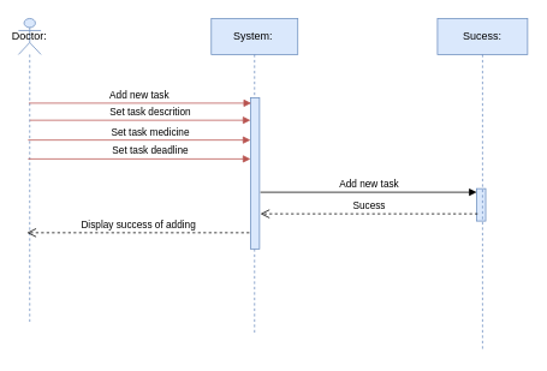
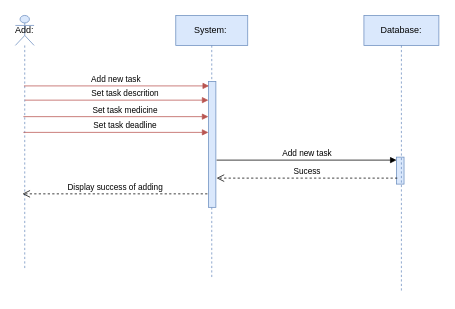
  <mxCell id="0" />
  <mxCell id="1" parent="0" />
- <mxCell id="2" value="Doctor:" style="shape=umlLifeline;perimeter=lifelinePerimeter;whiteSpace=wrap;html=1;container=1;dropTarget=0;collapsible=0;recursiveResize=0;outlineConnect=0;portConstraint=eastwest;newEdgeStyle={&quot;curved&quot;:0,&quot;rounded&quot;:0};participant=umlActor;fillColor=#dae8fc;strokeColor=#6c8ebf;" parent="1" vertex="1"><mxGeometry x="20" y="20" width="25" height="340" as="geometry" /></mxCell>
+ <mxCell id="2" value="Add:" style="shape=umlLifeline;perimeter=lifelinePerimeter;whiteSpace=wrap;html=1;container=1;dropTarget=0;collapsible=0;recursiveResize=0;outlineConnect=0;portConstraint=eastwest;newEdgeStyle={&quot;curved&quot;:0,&quot;rounded&quot;:0};participant=umlActor;fillColor=#dae8fc;strokeColor=#6c8ebf;" parent="1" vertex="1"><mxGeometry x="20" y="20" width="25" height="340" as="geometry" /></mxCell>
  <mxCell id="3" value="System:&amp;nbsp;" style="shape=umlLifeline;perimeter=lifelinePerimeter;whiteSpace=wrap;html=1;container=1;dropTarget=0;collapsible=0;recursiveResize=0;outlineConnect=0;portConstraint=eastwest;newEdgeStyle={&quot;curved&quot;:0,&quot;rounded&quot;:0};fillColor=#dae8fc;strokeColor=#6c8ebf;" parent="1" vertex="1"><mxGeometry x="234" y="20" width="96" height="349" as="geometry" /></mxCell>
  <mxCell id="4" value="" style="html=1;points=[[0,0,0,0,5],[0,1,0,0,-5],[1,0,0,0,5],[1,1,0,0,-5]];perimeter=orthogonalPerimeter;outlineConnect=0;targetShapes=umlLifeline;portConstraint=eastwest;newEdgeStyle={&quot;curved&quot;:0,&quot;rounded&quot;:0};fillColor=#dae8fc;strokeColor=#6c8ebf;" parent="3" vertex="1"><mxGeometry x="43.5" y="88" width="10" height="168" as="geometry" /></mxCell>
  <mxCell id="5" value="" style="html=1;points=[[0,0,0,0,5],[0,1,0,0,-5],[1,0,0,0,5],[1,1,0,0,-5]];perimeter=orthogonalPerimeter;outlineConnect=0;targetShapes=umlLifeline;portConstraint=eastwest;newEdgeStyle={&quot;curved&quot;:0,&quot;rounded&quot;:0};fillColor=#dae8fc;strokeColor=#6c8ebf;" parent="3" vertex="1"><mxGeometry x="294.5" y="189" width="10" height="36" as="geometry" /></mxCell>
  <mxCell id="6" value="Add new task" style="html=1;verticalAlign=bottom;endArrow=block;curved=0;rounded=0;" parent="3" target="5" edge="1"><mxGeometry width="80" relative="1" as="geometry"><mxPoint x="54.5" y="193" as="sourcePoint" /><mxPoint x="296.5" y="193" as="targetPoint" /></mxGeometry></mxCell>
  <mxCell id="7" value="Add new task" style="html=1;verticalAlign=bottom;endArrow=block;curved=0;rounded=0;fillColor=#f8cecc;strokeColor=#b85450;" parent="3" edge="1"><mxGeometry x="-0.004" width="80" relative="1" as="geometry"><mxPoint x="-202.503" y="94" as="sourcePoint" /><mxPoint x="44.33" y="94" as="targetPoint" /><mxPoint as="offset" /></mxGeometry></mxCell>
  <mxCell id="8" value="&amp;nbsp; &amp;nbsp; &amp;nbsp; &amp;nbsp; Set task descrition" style="html=1;verticalAlign=bottom;endArrow=block;curved=0;rounded=0;fillColor=#f8cecc;strokeColor=#b85450;" parent="3" target="4" edge="1"><mxGeometry x="-0.004" width="80" relative="1" as="geometry"><mxPoint x="-201.502" y="113" as="sourcePoint" /><mxPoint x="45.45" y="113" as="targetPoint" /><mxPoint as="offset" /></mxGeometry></mxCell>
  <mxCell id="9" value="Sucess" style="html=1;verticalAlign=bottom;endArrow=open;dashed=1;endSize=8;curved=0;rounded=0;" parent="3" edge="1"><mxGeometry relative="1" as="geometry"><mxPoint x="295.5" y="217" as="sourcePoint" /><mxPoint x="54.5" y="217" as="targetPoint" /></mxGeometry></mxCell>
  <mxCell id="10" value="Display success of adding" style="html=1;verticalAlign=bottom;endArrow=open;dashed=1;endSize=8;curved=0;rounded=0;" parent="3" edge="1"><mxGeometry relative="1" as="geometry"><mxPoint x="42.17" y="238" as="sourcePoint" /><mxPoint x="-204.497" y="238" as="targetPoint" /></mxGeometry></mxCell>
- <mxCell id="11" value="Sucess:" style="shape=umlLifeline;perimeter=lifelinePerimeter;whiteSpace=wrap;html=1;container=1;dropTarget=0;collapsible=0;recursiveResize=0;outlineConnect=0;portConstraint=eastwest;newEdgeStyle={&quot;curved&quot;:0,&quot;rounded&quot;:0};fillColor=#dae8fc;strokeColor=#6c8ebf;" parent="1" vertex="1"><mxGeometry x="485" y="20" width="100" height="370" as="geometry" /></mxCell>
+ <mxCell id="11" value="Database:" style="shape=umlLifeline;perimeter=lifelinePerimeter;whiteSpace=wrap;html=1;container=1;dropTarget=0;collapsible=0;recursiveResize=0;outlineConnect=0;portConstraint=eastwest;newEdgeStyle={&quot;curved&quot;:0,&quot;rounded&quot;:0};fillColor=#dae8fc;strokeColor=#6c8ebf;" parent="1" vertex="1"><mxGeometry x="485" y="20" width="100" height="370" as="geometry" /></mxCell>
  <mxCell id="12" value="&amp;nbsp; &amp;nbsp; &amp;nbsp; &amp;nbsp; Set task medicine" style="html=1;verticalAlign=bottom;endArrow=block;curved=0;rounded=0;fillColor=#f8cecc;strokeColor=#b85450;" parent="1" edge="1"><mxGeometry x="-0.004" width="80" relative="1" as="geometry"><mxPoint x="30.667" y="155" as="sourcePoint" /><mxPoint x="277.5" y="155" as="targetPoint" /><mxPoint as="offset" /></mxGeometry></mxCell>
  <mxCell id="13" value="&amp;nbsp; &amp;nbsp; &amp;nbsp; &amp;nbsp; Set task deadline" style="html=1;verticalAlign=bottom;endArrow=block;curved=0;rounded=0;fillColor=#f8cecc;strokeColor=#b85450;" parent="1" edge="1"><mxGeometry x="-0.004" width="80" relative="1" as="geometry"><mxPoint x="30.667" y="176" as="sourcePoint" /><mxPoint x="277.5" y="176" as="targetPoint" /><mxPoint as="offset" /></mxGeometry></mxCell>
